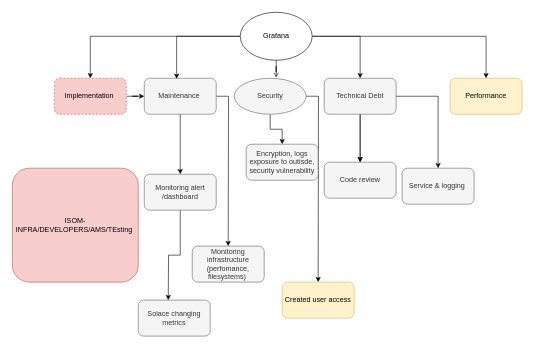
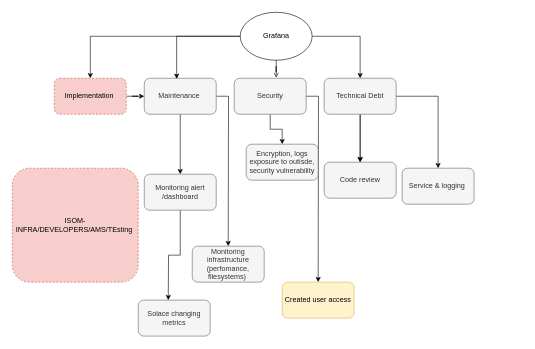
  <mxCell id="0" />
  <mxCell id="1" parent="0" />
  <mxCell id="2" value="" style="edgeStyle=orthogonalEdgeStyle;rounded=0;orthogonalLoop=1;jettySize=auto;html=1;" parent="1" source="3" target="6" edge="1"><mxGeometry relative="1" as="geometry" /></mxCell>
  <mxCell id="3" value="Implementation&amp;nbsp;" style="rounded=1;whiteSpace=wrap;html=1;fillColor=#f8cecc;strokeColor=#b85450;dashed=1;" parent="1" vertex="1"><mxGeometry x="90" y="130" width="120" height="60" as="geometry" /></mxCell>
  <mxCell id="4" value="" style="edgeStyle=orthogonalEdgeStyle;rounded=0;orthogonalLoop=1;jettySize=auto;html=1;" parent="1" source="6" target="26" edge="1"><mxGeometry relative="1" as="geometry" /></mxCell>
  <mxCell id="5" style="edgeStyle=orthogonalEdgeStyle;rounded=0;orthogonalLoop=1;jettySize=auto;html=1;" parent="1" source="6" edge="1"><mxGeometry relative="1" as="geometry"><mxPoint x="380" y="410" as="targetPoint" /></mxGeometry></mxCell>
  <mxCell id="6" value="Maintenance&amp;nbsp;" style="rounded=1;whiteSpace=wrap;html=1;fillColor=#f5f5f5;fontColor=#333333;strokeColor=#666666;" parent="1" vertex="1"><mxGeometry x="240" y="130" width="120" height="60" as="geometry" /></mxCell>
  <mxCell id="7" value="" style="edgeStyle=orthogonalEdgeStyle;rounded=0;orthogonalLoop=1;jettySize=auto;html=1;" parent="1" source="9" target="14" edge="1"><mxGeometry relative="1" as="geometry" /></mxCell>
  <mxCell id="8" style="edgeStyle=orthogonalEdgeStyle;rounded=0;orthogonalLoop=1;jettySize=auto;html=1;" parent="1" source="9" edge="1"><mxGeometry relative="1" as="geometry"><mxPoint x="530" y="470" as="targetPoint" /></mxGeometry></mxCell>
- <mxCell id="9" value="Security" style="ellipse;whiteSpace=wrap;html=1;fillColor=#f5f5f5;fontColor=#333333;strokeColor=#666666;" parent="1" vertex="1"><mxGeometry x="390" y="130" width="120" height="60" as="geometry" /></mxCell>
+ <mxCell id="9" value="Security" style="rounded=1;whiteSpace=wrap;html=1;fillColor=#f5f5f5;fontColor=#333333;strokeColor=#666666;" parent="1" vertex="1"><mxGeometry x="390" y="130" width="120" height="60" as="geometry" /></mxCell>
  <mxCell id="10" value="" style="edgeStyle=orthogonalEdgeStyle;rounded=0;orthogonalLoop=1;jettySize=auto;html=1;" parent="1" source="13" target="16" edge="1"><mxGeometry relative="1" as="geometry" /></mxCell>
  <mxCell id="11" value="" style="edgeStyle=orthogonalEdgeStyle;rounded=0;orthogonalLoop=1;jettySize=auto;html=1;" parent="1" source="13" target="16" edge="1"><mxGeometry relative="1" as="geometry" /></mxCell>
  <mxCell id="12" style="edgeStyle=orthogonalEdgeStyle;rounded=0;orthogonalLoop=1;jettySize=auto;html=1;entryX=0.5;entryY=0;entryDx=0;entryDy=0;" parent="1" source="13" target="17" edge="1"><mxGeometry relative="1" as="geometry"><mxPoint x="700" y="280" as="targetPoint" /></mxGeometry></mxCell>
  <mxCell id="13" value="Technical Debt" style="rounded=1;whiteSpace=wrap;html=1;fillColor=#f5f5f5;fontColor=#333333;strokeColor=#666666;" parent="1" vertex="1"><mxGeometry x="540" y="130" width="120" height="60" as="geometry" /></mxCell>
  <mxCell id="14" value="Encryption, logs exposure to outisde, security vulnerability" style="rounded=1;whiteSpace=wrap;html=1;fillColor=#f5f5f5;fontColor=#333333;strokeColor=#666666;" parent="1" vertex="1"><mxGeometry x="410" y="240" width="120" height="60" as="geometry" /></mxCell>
- <mxCell id="15" value="Performance" style="rounded=1;whiteSpace=wrap;html=1;fillColor=#fff2cc;strokeColor=#d6b656;" parent="1" vertex="1"><mxGeometry x="750" y="130" width="120" height="60" as="geometry" /></mxCell>
  <mxCell id="16" value="Code review" style="whiteSpace=wrap;html=1;rounded=1;fillColor=#f5f5f5;fontColor=#333333;strokeColor=#666666;" parent="1" vertex="1"><mxGeometry x="540" y="270" width="120" height="60" as="geometry" /></mxCell>
  <mxCell id="17" value="Service &amp;amp; logging&amp;nbsp;" style="whiteSpace=wrap;html=1;rounded=1;fillColor=#f5f5f5;fontColor=#333333;strokeColor=#666666;" parent="1" vertex="1"><mxGeometry x="670" y="280" width="120" height="60" as="geometry" /></mxCell>
  <mxCell id="18" style="edgeStyle=orthogonalEdgeStyle;rounded=0;orthogonalLoop=1;jettySize=auto;html=1;entryX=0.5;entryY=0;entryDx=0;entryDy=0;" parent="1" source="21" target="3" edge="1"><mxGeometry relative="1" as="geometry"><Array as="points"><mxPoint x="150" y="60" /></Array></mxGeometry></mxCell>
  <mxCell id="19" style="edgeStyle=orthogonalEdgeStyle;rounded=0;orthogonalLoop=1;jettySize=auto;html=1;entryX=0.5;entryY=0;entryDx=0;entryDy=0;" parent="1" source="21" target="13" edge="1"><mxGeometry relative="1" as="geometry" /></mxCell>
- <mxCell id="20" style="edgeStyle=orthogonalEdgeStyle;rounded=0;orthogonalLoop=1;jettySize=auto;html=1;entryX=0.5;entryY=0;entryDx=0;entryDy=0;" parent="1" source="21" target="15" edge="1"><mxGeometry relative="1" as="geometry" /></mxCell>
  <mxCell id="21" value="Grafana" style="ellipse;whiteSpace=wrap;html=1;" parent="1" vertex="1"><mxGeometry x="400" width="120" height="80" as="geometry" y="20" /></mxCell>
  <mxCell id="22" style="edgeStyle=orthogonalEdgeStyle;rounded=0;orthogonalLoop=1;jettySize=auto;html=1;entryX=0.45;entryY=0.017;entryDx=0;entryDy=0;entryPerimeter=0;" parent="1" source="21" target="6" edge="1"><mxGeometry relative="1" as="geometry" /></mxCell>
  <mxCell id="23" style="edgeStyle=orthogonalEdgeStyle;rounded=0;orthogonalLoop=1;jettySize=auto;html=1;entryX=0.583;entryY=-0.017;entryDx=0;entryDy=0;entryPerimeter=0;endArrow=open;" parent="1" source="21" target="9" edge="1"><mxGeometry relative="1" as="geometry" /></mxCell>
- <mxCell id="24" value="ISOM-INFRA/DEVELOPERS/AMS/TEsting&amp;nbsp;" style="whiteSpace=wrap;html=1;fillColor=#f8cecc;strokeColor=#b85450;rounded=1;" parent="1" vertex="1"><mxGeometry x="20" y="280" width="210" height="190" as="geometry" /></mxCell>
+ <mxCell id="24" value="ISOM-INFRA/DEVELOPERS/AMS/TEsting&amp;nbsp;" style="whiteSpace=wrap;html=1;fillColor=#f8cecc;strokeColor=#b85450;rounded=1;dashed=1;" parent="1" vertex="1"><mxGeometry x="20" y="280" width="210" height="190" as="geometry" /></mxCell>
  <mxCell id="25" style="edgeStyle=orthogonalEdgeStyle;rounded=0;orthogonalLoop=1;jettySize=auto;html=1;" parent="1" source="26" edge="1"><mxGeometry relative="1" as="geometry"><mxPoint x="280" y="500" as="targetPoint" /></mxGeometry></mxCell>
  <mxCell id="26" value="Monitoring alert /dashboard" style="whiteSpace=wrap;html=1;fillColor=#f5f5f5;strokeColor=#666666;fontColor=#333333;rounded=1;" parent="1" vertex="1"><mxGeometry x="240" y="290" width="120" height="60" as="geometry" /></mxCell>
  <mxCell id="27" value="Monitoring infrastructure (perfomance, filesystems)&amp;nbsp;" style="whiteSpace=wrap;html=1;fillColor=#f5f5f5;strokeColor=#666666;fontColor=#333333;rounded=1;" parent="1" vertex="1"><mxGeometry x="320" y="410" width="120" height="60" as="geometry" /></mxCell>
  <mxCell id="28" value="Created user access" style="rounded=1;whiteSpace=wrap;html=1;fillColor=#fff2cc;strokeColor=#d6b656;" parent="1" vertex="1"><mxGeometry x="470" y="470" width="120" height="60" as="geometry" /></mxCell>
  <mxCell id="29" value="Solace changing metrics" style="whiteSpace=wrap;html=1;fillColor=#f5f5f5;strokeColor=#666666;fontColor=#333333;rounded=1;" parent="1" vertex="1"><mxGeometry x="230" y="500" width="120" height="60" as="geometry" /></mxCell>
